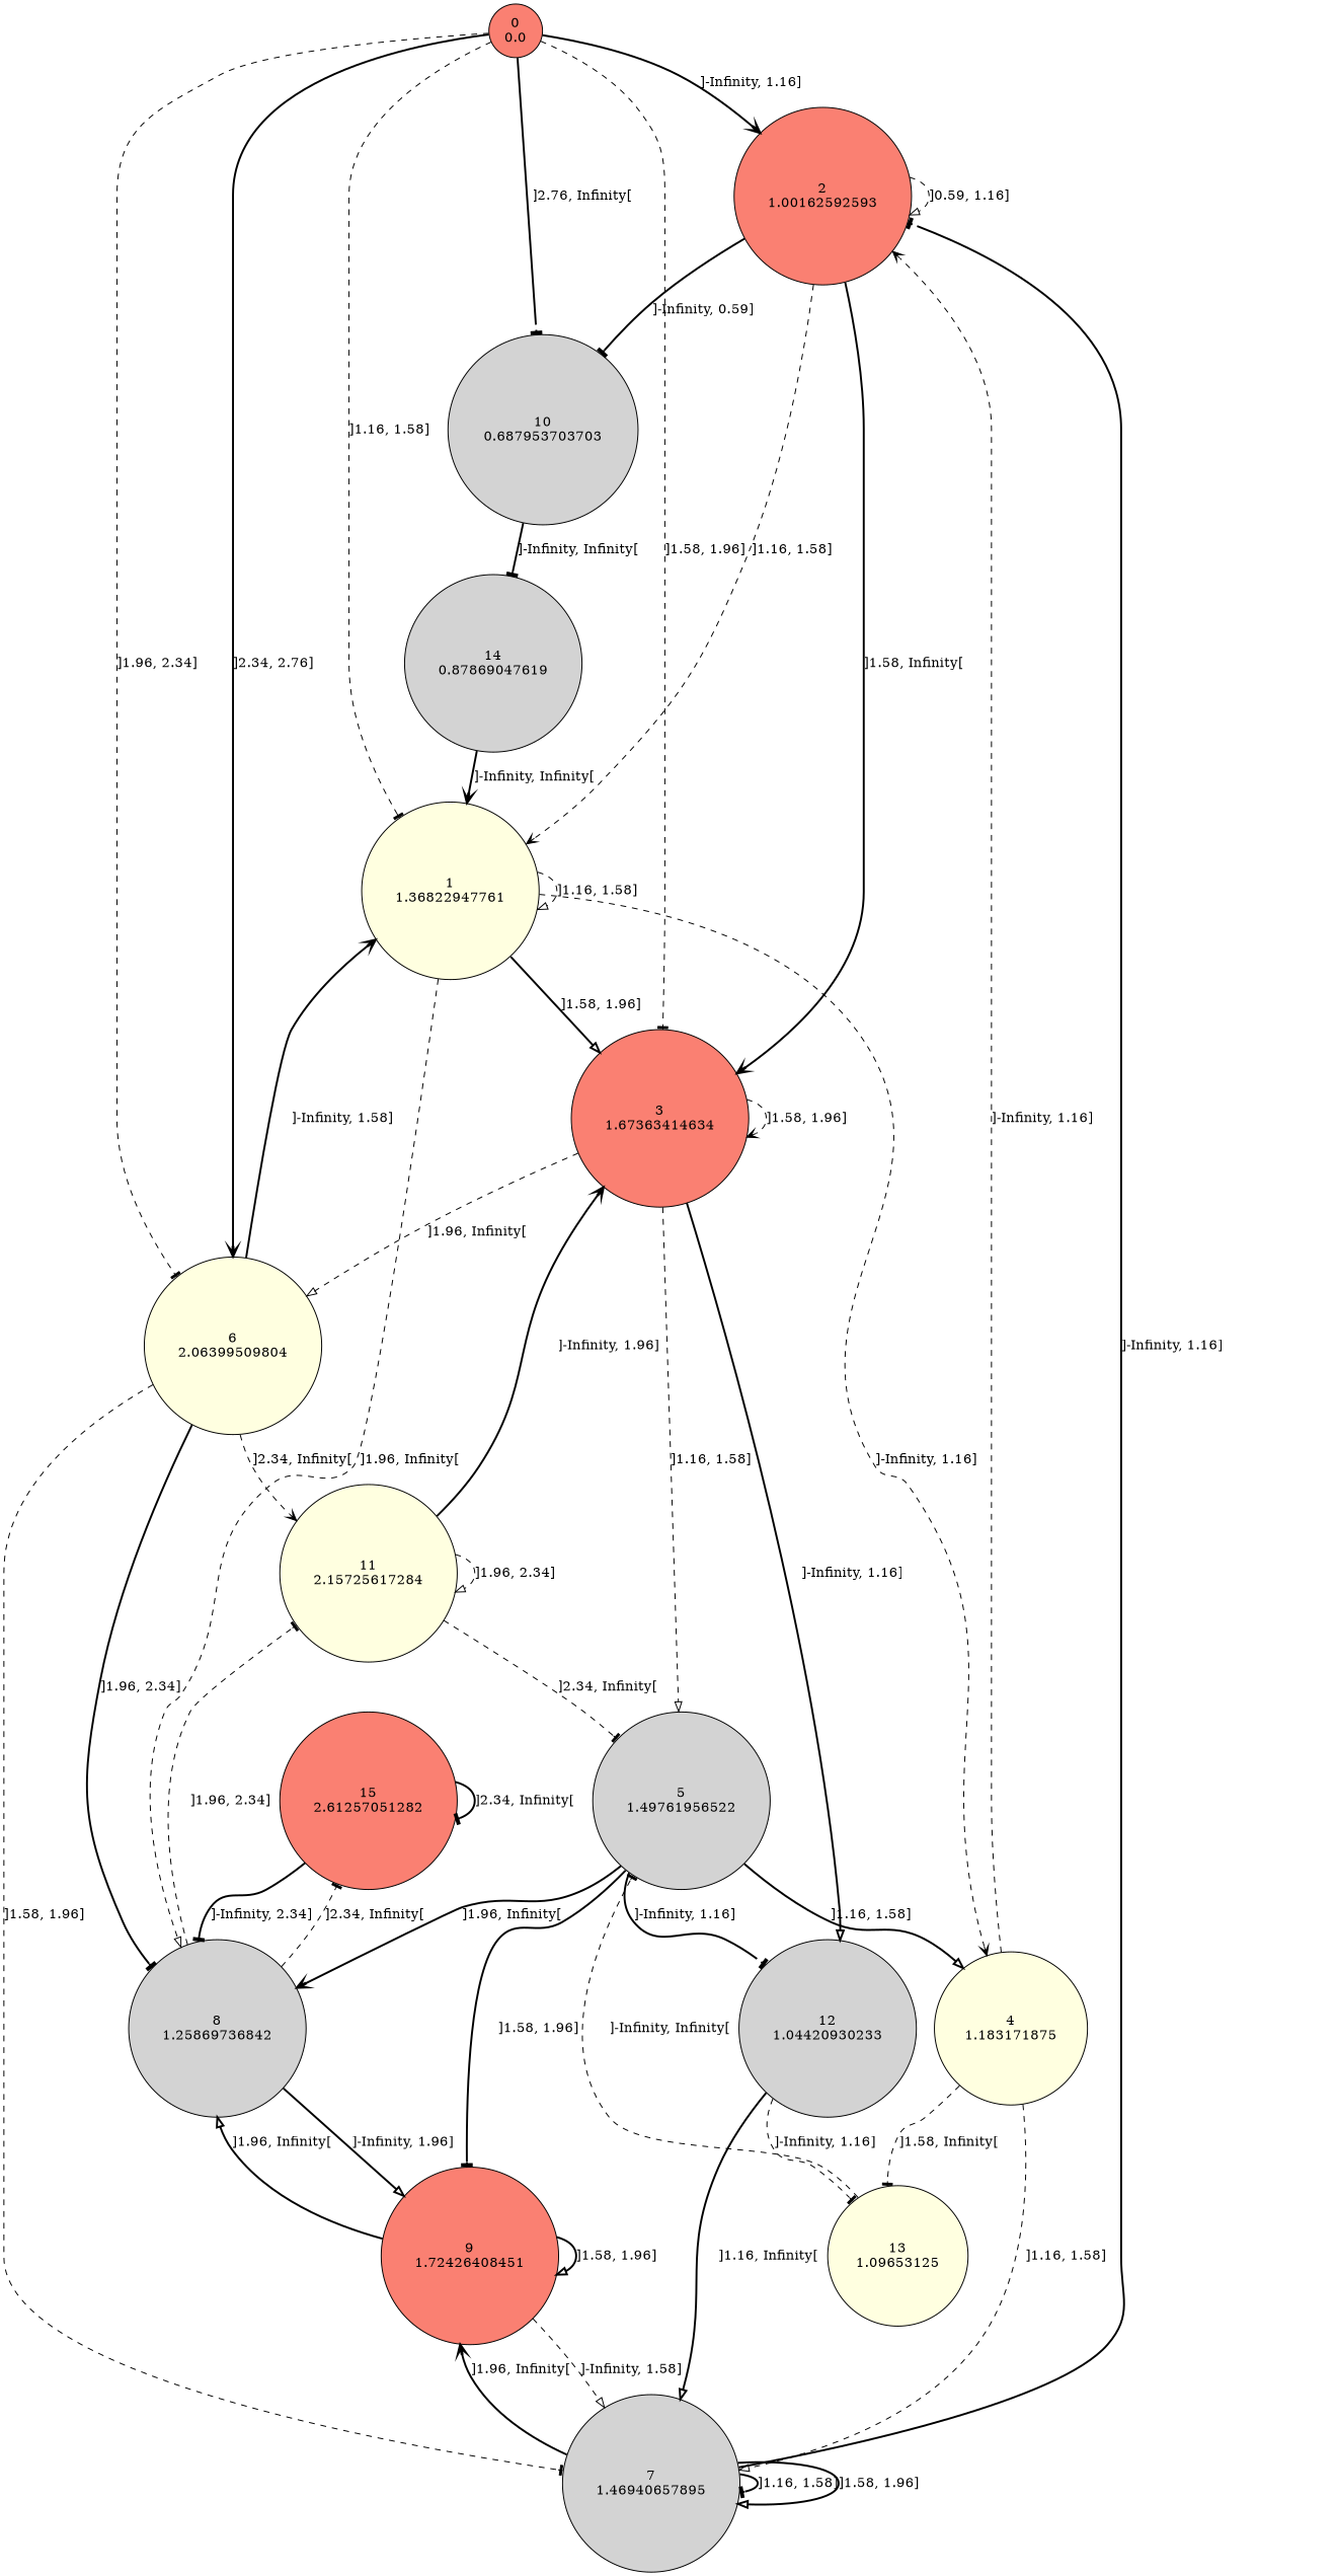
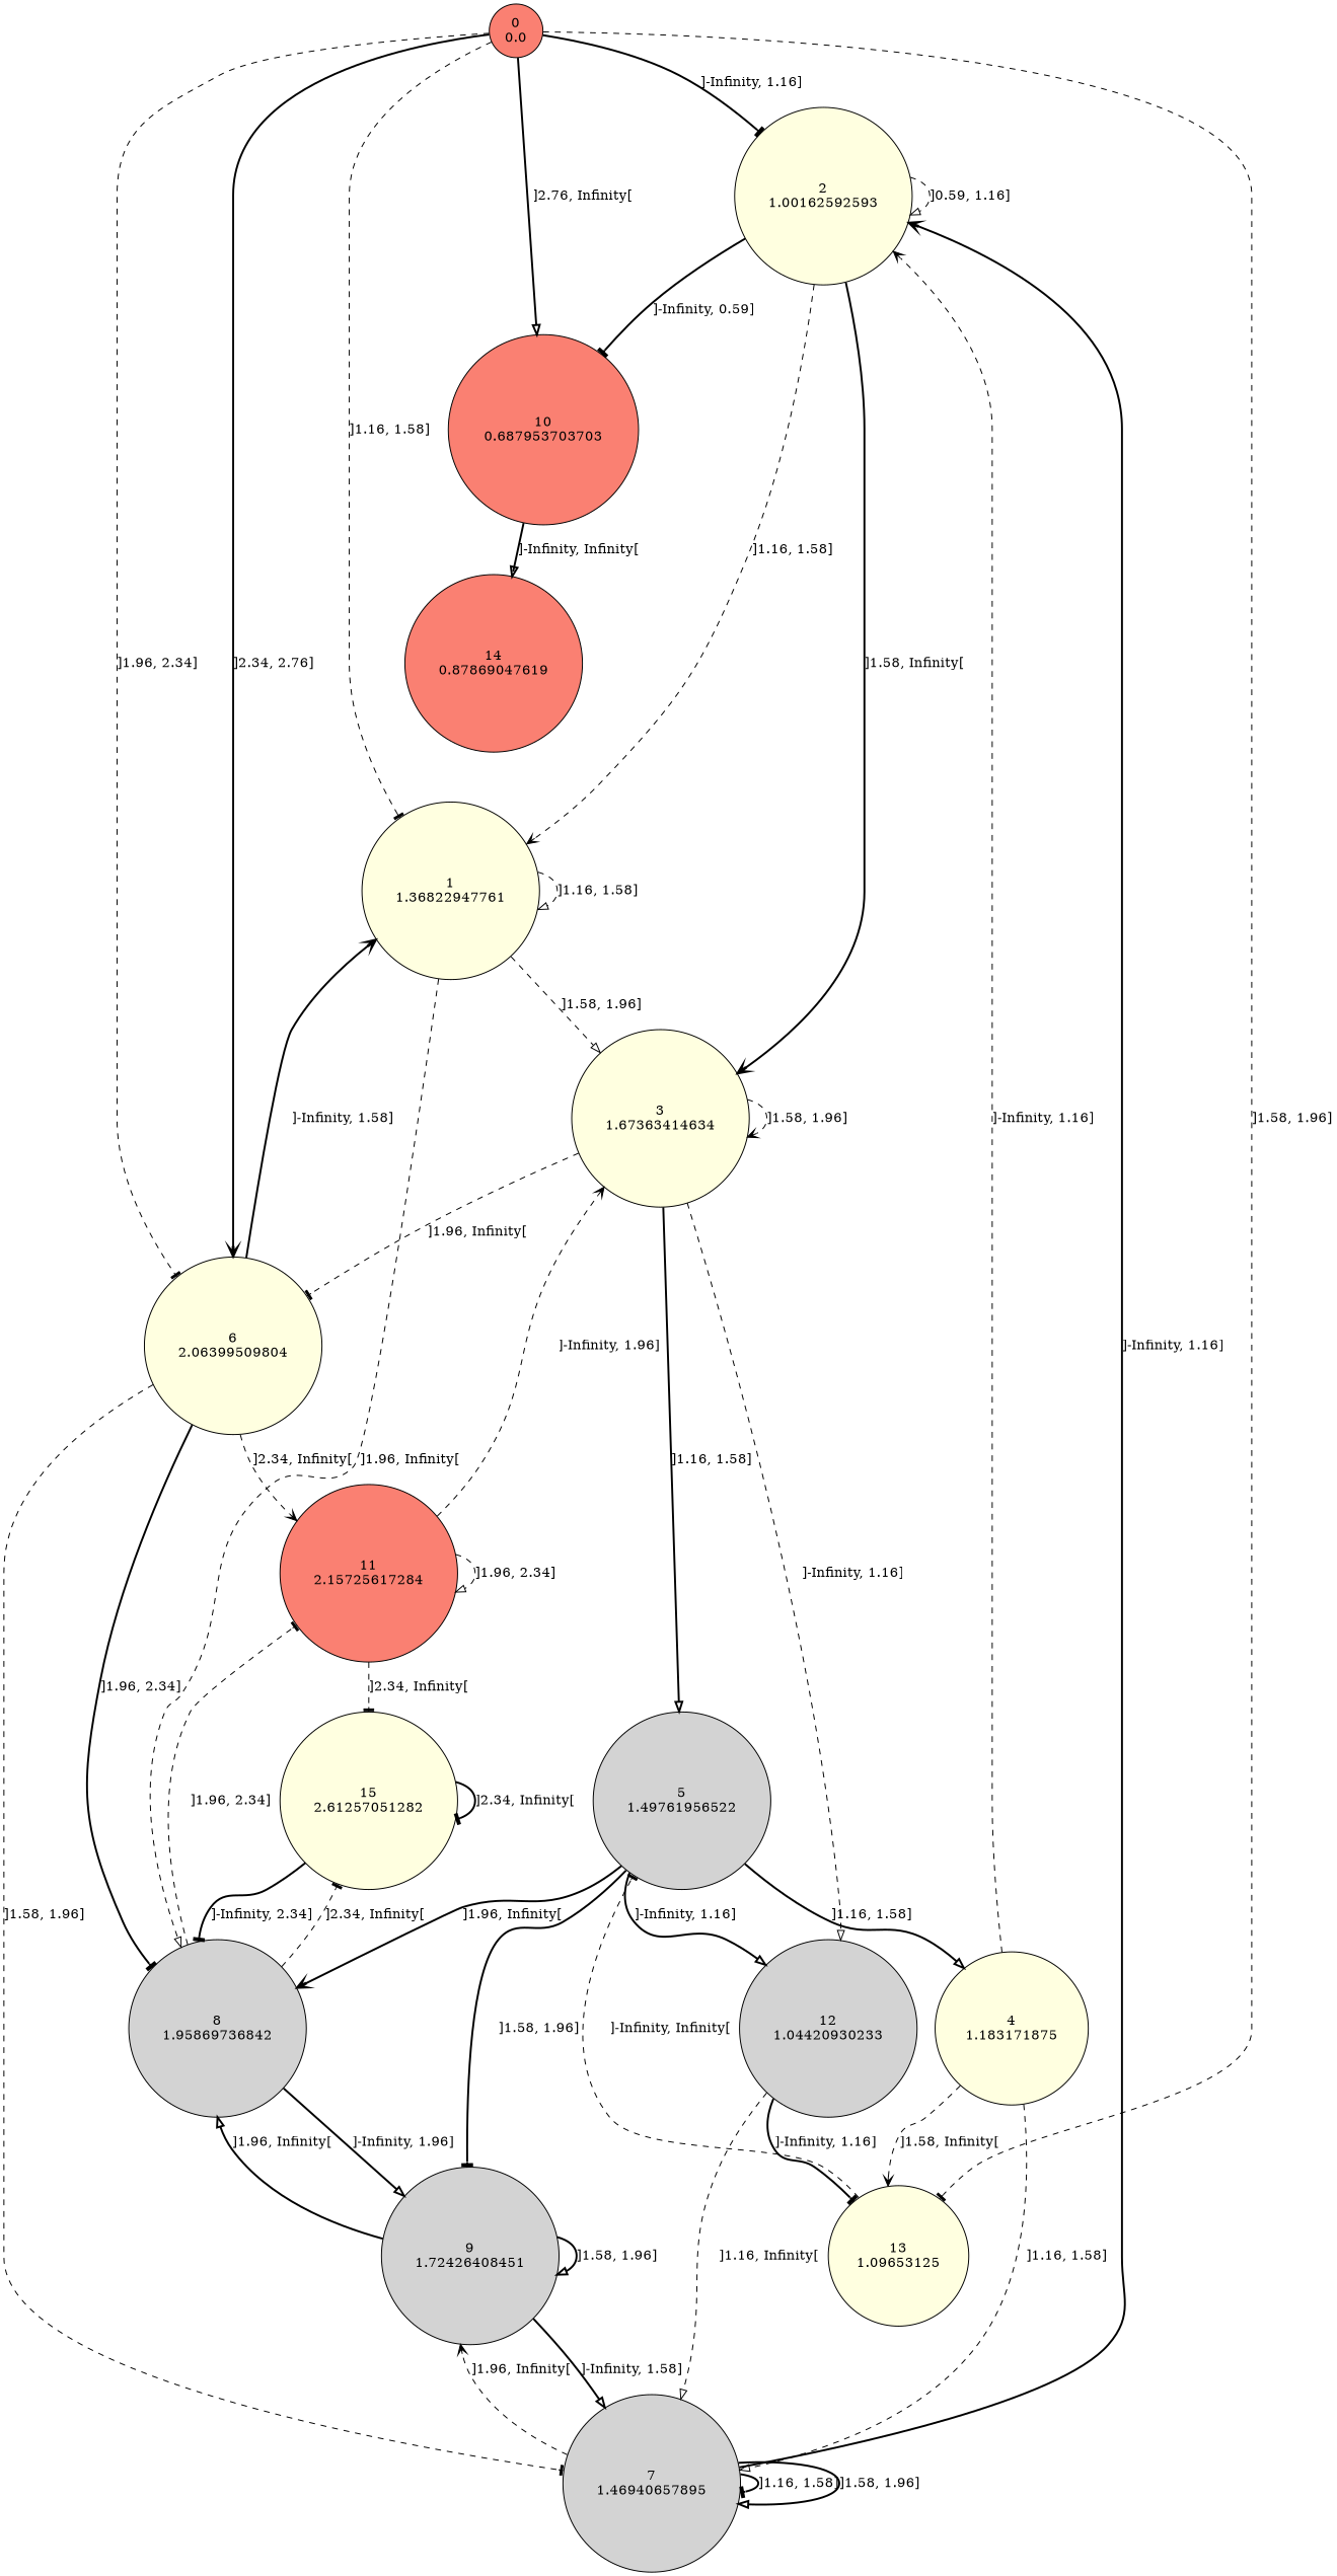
  digraph {
    node [fillcolor=lightgrey shape=circle style=filled]
    edge [arrowhead=tee style=dashed]
    n1 [fillcolor=salmon label="0\n0.0"]
-   n2 [fillcolor=salmon label="2\n1.00162592593"]
+   n2 [fillcolor=lightyellow label="2\n1.00162592593"]
    n3 [fillcolor=lightyellow label="1\n1.36822947761"]
-   n4 [fillcolor=salmon label="3\n1.67363414634"]
+   n4 [fillcolor=lightyellow label="3\n1.67363414634"]
    n5 [fillcolor=lightyellow label="6\n2.06399509804"]
-   n6 [label="10\n0.687953703703"]
+   n6 [fillcolor=salmon label="10\n0.687953703703"]
    n7 [fillcolor=lightyellow label="4\n1.183171875"]
-   n8 [label="8\n1.25869736842"]
+   n8 [label="8\n1.95869736842"]
    n9 [label="12\n1.04420930233"]
    n10 [label="5\n1.49761956522"]
    n11 [label="7\n1.46940657895"]
-   n12 [fillcolor=lightyellow label="11\n2.15725617284"]
-   n13 [label="14\n0.87869047619"]
+   n12 [fillcolor=salmon label="11\n2.15725617284"]
+   n13 [fillcolor=salmon label="14\n0.87869047619"]
    n14 [fillcolor=lightyellow label="13\n1.09653125"]
-   n15 [fillcolor=salmon label="9\n1.72426408451"]
-   n16 [fillcolor=salmon label="15\n2.61257051282"]
-   n1 -> n2 [arrowhead=vee label="]-Infinity, 1.16]" style=bold]
+   n15 [label="9\n1.72426408451"]
+   n16 [fillcolor=lightyellow label="15\n2.61257051282"]
+   n1 -> n2 [label="]-Infinity, 1.16]" style=bold]
    n1 -> n3 [label="]1.16, 1.58]"]
-   n1 -> n4 [label="]1.58, 1.96]"]
+   n1 -> n14 [label="]1.58, 1.96]"]
    n1 -> n5 [label="]1.96, 2.34]"]
    n1 -> n5 [arrowhead=vee label="]2.34, 2.76]" style=bold]
-   n1 -> n6 [label="]2.76, Infinity[" style=bold]
+   n1 -> n6 [arrowhead=onormal label="]2.76, Infinity[" style=bold]
    n2 -> n2 [arrowhead=onormal label="]0.59, 1.16]"]
    n2 -> n3 [arrowhead=vee label="]1.16, 1.58]"]
    n2 -> n4 [arrowhead=vee label="]1.58, Infinity[" style=bold]
    n2 -> n6 [label="]-Infinity, 0.59]" style=bold]
    n3 -> n3 [arrowhead=onormal label="]1.16, 1.58]"]
-   n3 -> n4 [arrowhead=onormal label="]1.58, 1.96]" style=bold]
-   n3 -> n7 [arrowhead=vee label="]-Infinity, 1.16]"]
+   n3 -> n4 [arrowhead=onormal label="]1.58, 1.96]"]
    n3 -> n8 [arrowhead=onormal label="]1.96, Infinity["]
    n4 -> n4 [arrowhead=vee label="]1.58, 1.96]"]
-   n4 -> n5 [arrowhead=onormal label="]1.96, Infinity["]
-   n4 -> n9 [arrowhead=onormal label="]-Infinity, 1.16]" style=bold]
-   n4 -> n10 [arrowhead=onormal label="]1.16, 1.58]"]
+   n4 -> n5 [label="]1.96, Infinity["]
+   n4 -> n9 [arrowhead=onormal label="]-Infinity, 1.16]"]
+   n4 -> n10 [arrowhead=onormal label="]1.16, 1.58]" style=bold]
    n5 -> n3 [arrowhead=vee label="]-Infinity, 1.58]" style=bold]
    n5 -> n8 [label="]1.96, 2.34]" style=bold]
    n5 -> n11 [label="]1.58, 1.96]"]
    n5 -> n12 [arrowhead=vee label="]2.34, Infinity["]
-   n6 -> n13 [label="]-Infinity, Infinity[" style=bold]
+   n6 -> n13 [arrowhead=onormal label="]-Infinity, Infinity[" style=bold]
    n7 -> n2 [arrowhead=vee label="]-Infinity, 1.16]"]
    n7 -> n11 [arrowhead=onormal label="]1.16, 1.58]"]
-   n7 -> n14 [label="]1.58, Infinity["]
+   n7 -> n14 [arrowhead=vee label="]1.58, Infinity["]
    n8 -> n12 [label="]1.96, 2.34]"]
    n8 -> n15 [arrowhead=onormal label="]-Infinity, 1.96]" style=bold]
    n8 -> n16 [label="]2.34, Infinity["]
-   n9 -> n11 [arrowhead=onormal label="]1.16, Infinity[" style=bold]
-   n9 -> n14 [label="]-Infinity, 1.16]"]
+   n9 -> n11 [arrowhead=onormal label="]1.16, Infinity["]
+   n9 -> n14 [label="]-Infinity, 1.16]" style=bold]
    n10 -> n7 [arrowhead=onormal label="]1.16, 1.58]" style=bold]
    n10 -> n8 [arrowhead=vee label="]1.96, Infinity[" style=bold]
-   n10 -> n9 [label="]-Infinity, 1.16]" style=bold]
+   n10 -> n9 [arrowhead=onormal label="]-Infinity, 1.16]" style=bold]
    n10 -> n15 [label="]1.58, 1.96]" style=bold]
-   n11 -> n2 [label="]-Infinity, 1.16]" style=bold]
+   n11 -> n2 [arrowhead=vee label="]-Infinity, 1.16]" style=bold]
    n11 -> n11 [label="]1.16, 1.58]" style=bold]
    n11 -> n11 [arrowhead=onormal label="]1.58, 1.96]" style=bold]
-   n11 -> n15 [arrowhead=vee label="]1.96, Infinity[" style=bold]
-   n12 -> n4 [arrowhead=vee label="]-Infinity, 1.96]" style=bold]
+   n11 -> n15 [arrowhead=vee label="]1.96, Infinity["]
+   n12 -> n4 [arrowhead=vee label="]-Infinity, 1.96]"]
    n12 -> n12 [arrowhead=onormal label="]1.96, 2.34]"]
-   n12 -> n10 [label="]2.34, Infinity["]
-   n13 -> n3 [arrowhead=vee label="]-Infinity, Infinity[" style=bold]
+   n12 -> n16 [label="]2.34, Infinity["]
    n14 -> n10 [label="]-Infinity, Infinity["]
    n15 -> n8 [arrowhead=onormal label="]1.96, Infinity[" style=bold]
-   n15 -> n11 [arrowhead=onormal label="]-Infinity, 1.58]"]
+   n15 -> n11 [arrowhead=onormal label="]-Infinity, 1.58]" style=bold]
    n15 -> n15 [arrowhead=onormal label="]1.58, 1.96]" style=bold]
    n16 -> n8 [label="]-Infinity, 2.34]" style=bold]
    n16 -> n16 [label="]2.34, Infinity[" style=bold]
  }
